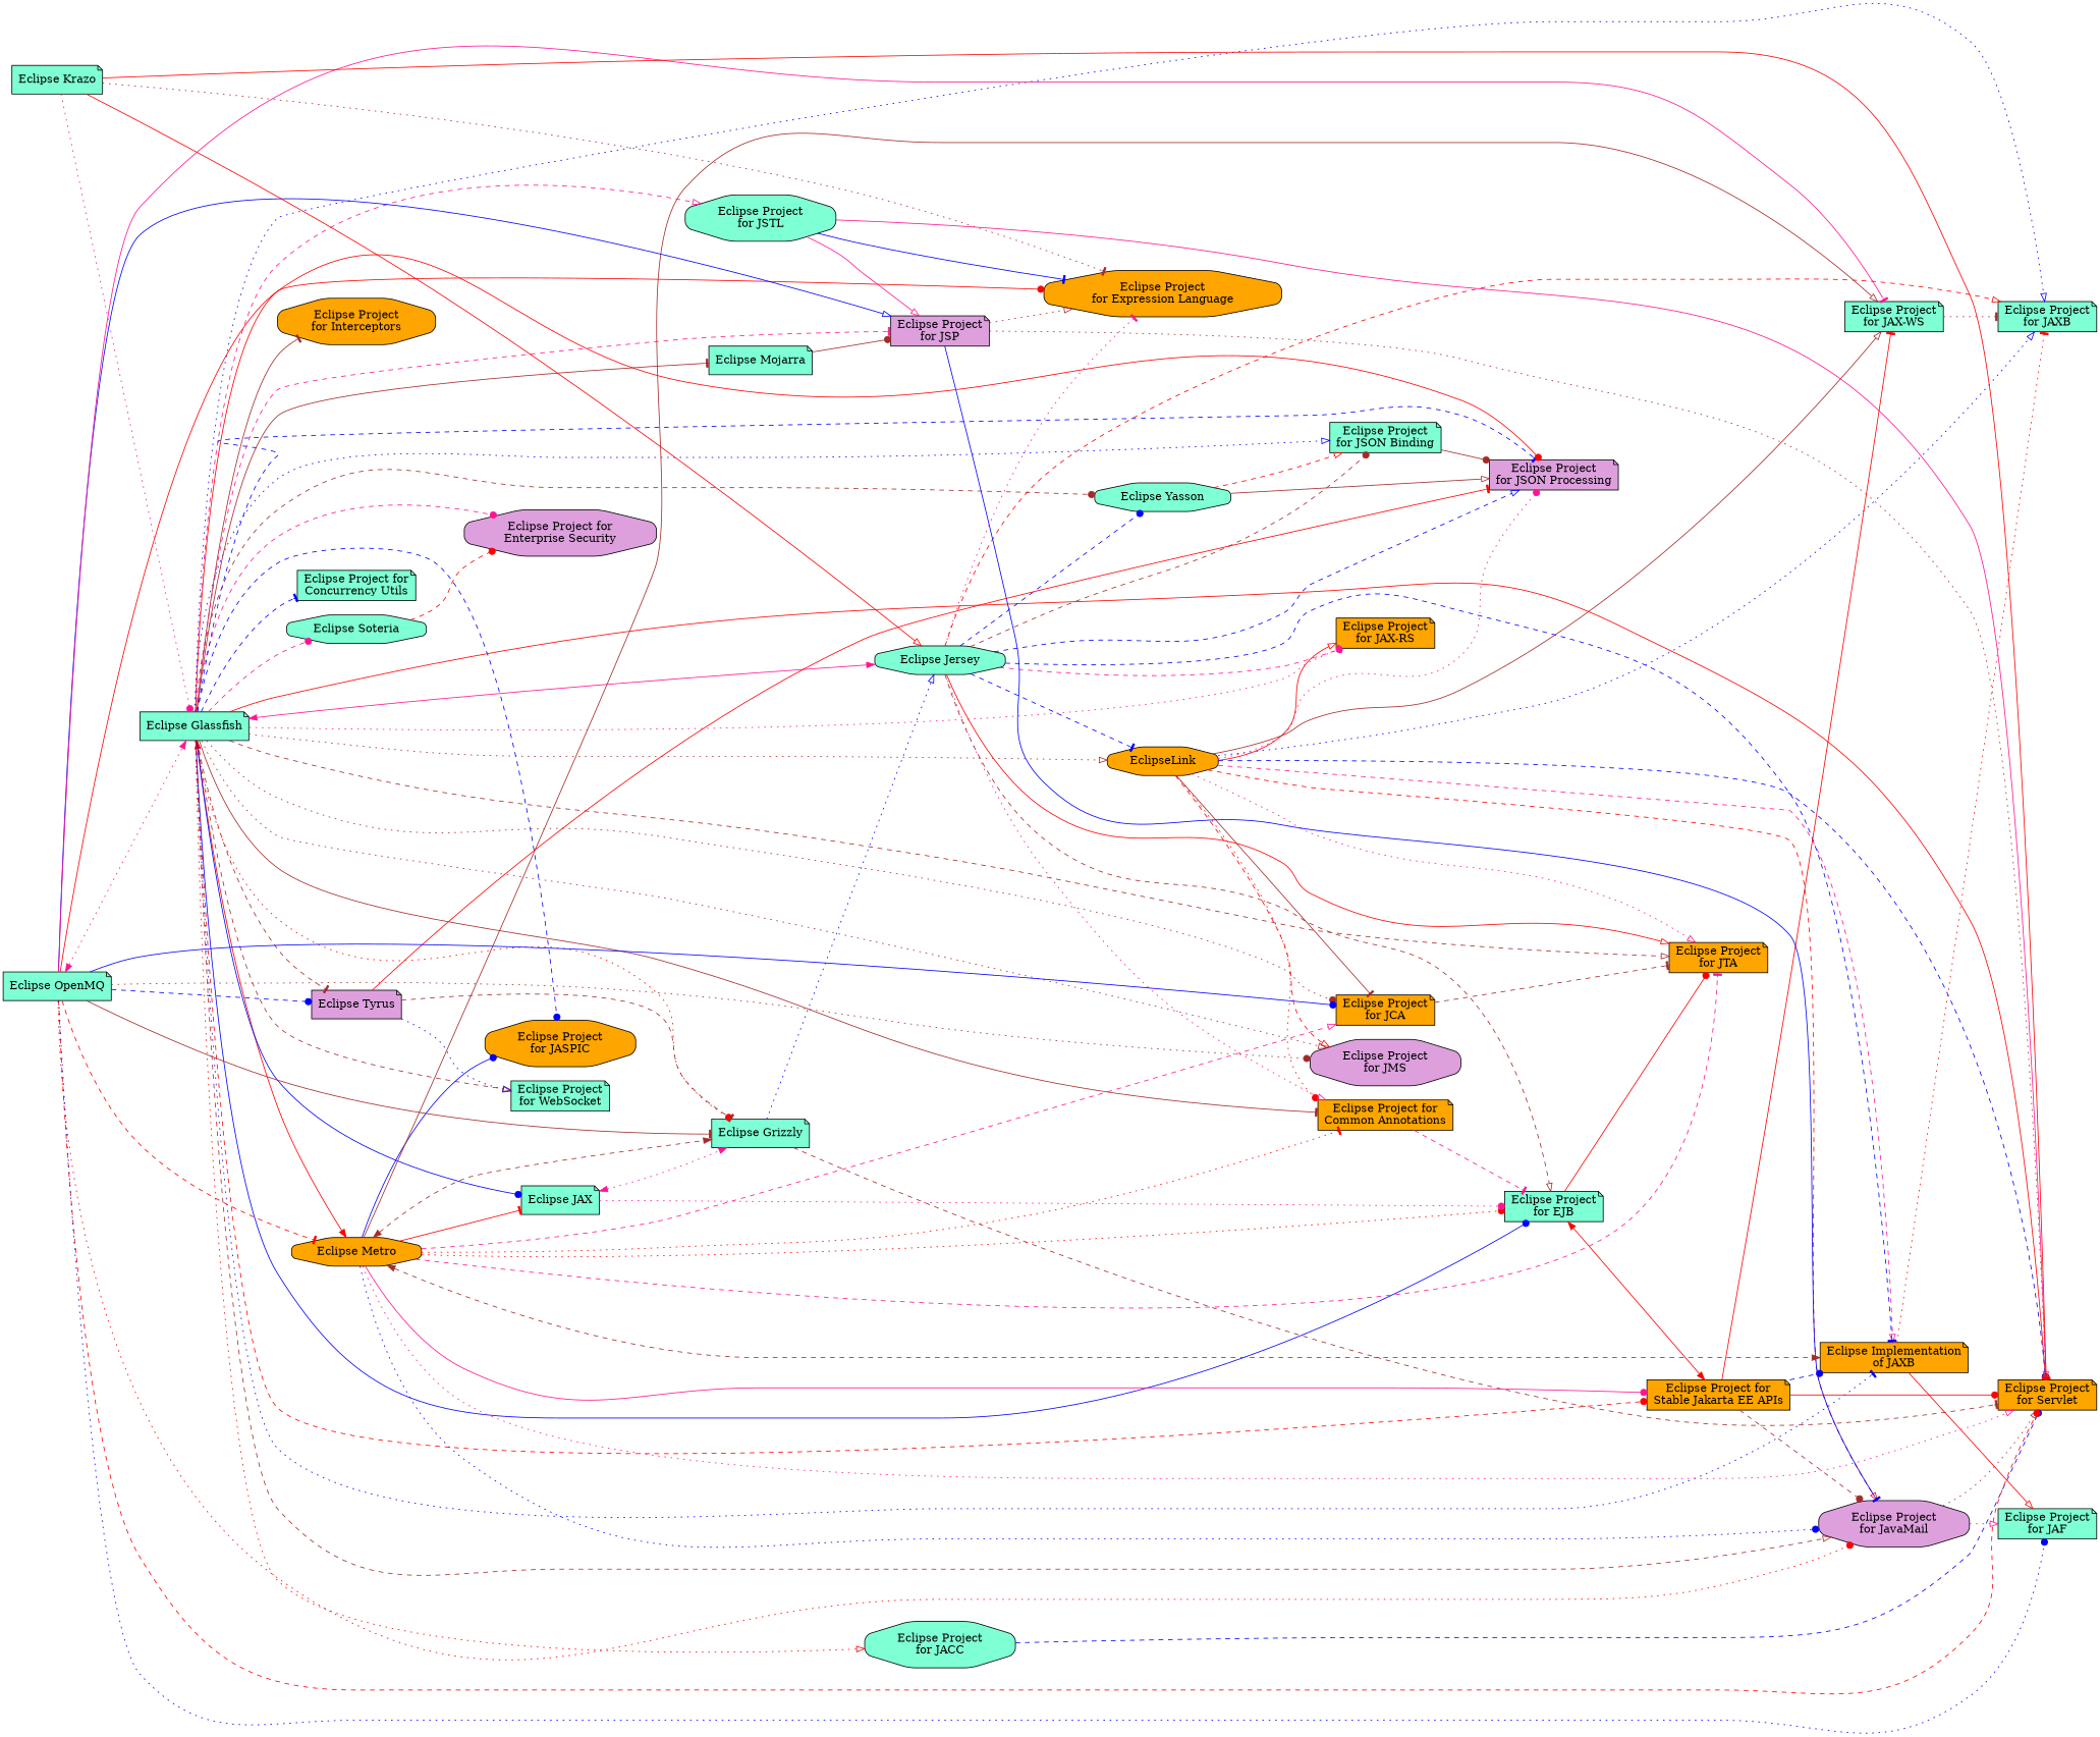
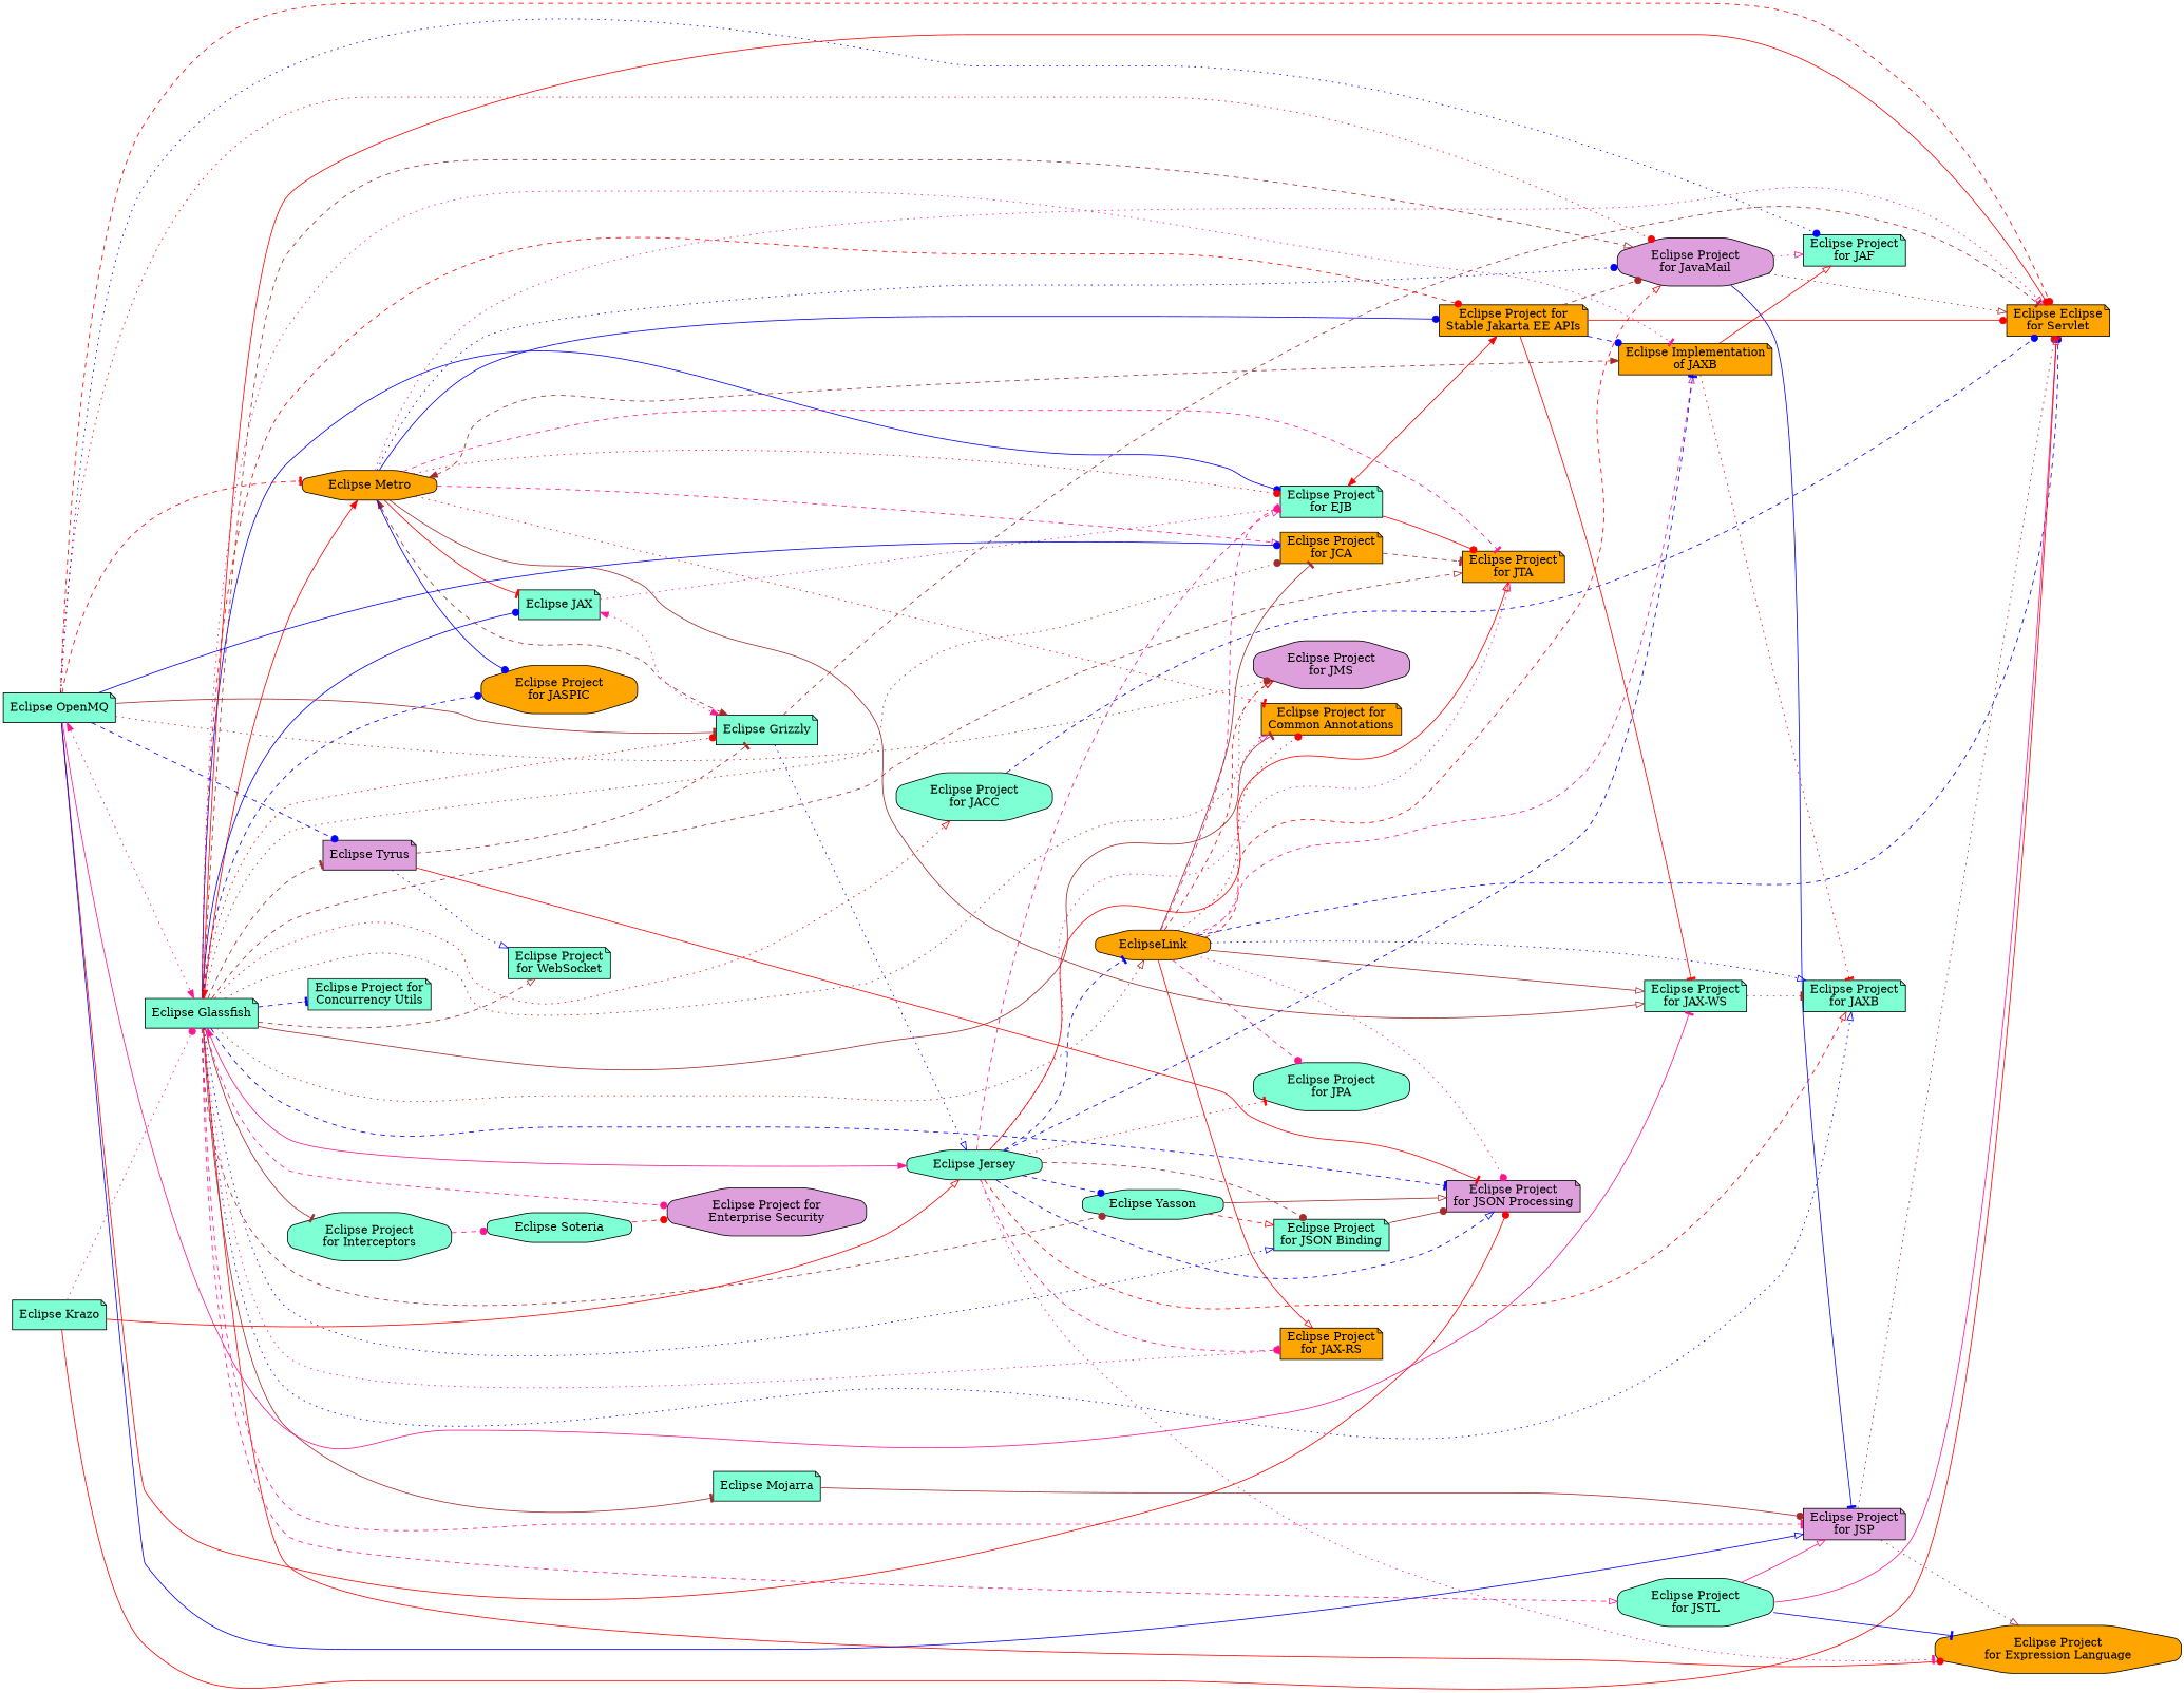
  digraph {
    rank=same
    rankdir=LR
    node [fillcolor=aquamarine shape=note style="rounded,filled"]
    edge [arrowhead=dot color=brown style=dashed]
    n1 [label="Eclipse Glassfish"]
    n2 [fillcolor=orange label="Eclipse Project for\nCommon Annotations"]
    n3 [label="Eclipse Project for\nConcurrency Utils"]
    n4 [fillcolor=orange label=EclipseLink shape=octagon]
    n5 [label="Eclipse Project\nfor EJB"]
    n6 [fillcolor=orange label="Eclipse Project\nfor Expression Language" shape=octagon]
    n7 [fillcolor=plum label="Eclipse Project for\nEnterprise Security" shape=octagon]
    n8 [label="Eclipse Grizzly"]
-   n9 [fillcolor=orange label="Eclipse Project\nfor Interceptors" shape=octagon]
+   n9 [label="Eclipse Project\nfor Interceptors" shape=octagon]
    n10 [label="Eclipse Project\nfor JACC" shape=octagon]
    n11 [fillcolor=plum label="Eclipse Project\nfor JavaMail" shape=octagon]
    n12 [fillcolor=orange label="Eclipse Project\nfor JASPIC" shape=octagon]
    n13 [label="Eclipse Project\nfor JAXB"]
    n14 [fillcolor=orange label="Eclipse Implementation\nof JAXB"]
    n15 [fillcolor=orange label="Eclipse Project\nfor JAX-RS"]
    n16 [fillcolor=orange label="Eclipse Project\nfor JCA"]
    n17 [label="Eclipse Jersey" shape=octagon]
    n18 [fillcolor=plum label="Eclipse Project\nfor JMS" shape=octagon]
    n19 [fillcolor=plum label="Eclipse Project\nfor JSON Processing"]
    n20 [label="Eclipse Project\nfor JSON Binding"]
    n21 [label="Eclipse Yasson" shape=octagon]
    n22 [fillcolor=plum label="Eclipse Project\nfor JSP"]
    n23 [label="Eclipse Project\nfor JSTL" shape=octagon]
    n24 [fillcolor=orange label="Eclipse Project\nfor JTA"]
    n25 [fillcolor=orange label="Eclipse Metro" shape=octagon]
    n26 [label="Eclipse Mojarra"]
    n27 [label="Eclipse JAX"]
    n28 [label="Eclipse Soteria" shape=octagon]
    n29 [fillcolor=orange label="Eclipse Project for\nStable Jakarta EE APIs"]
-   n30 [fillcolor=orange label="Eclipse Project\nfor Servlet"]
+   n30 [fillcolor=orange label="Eclipse Eclipse\nfor Servlet"]
    n31 [fillcolor=plum label="Eclipse Tyrus"]
    n32 [label="Eclipse Project\nfor WebSocket"]
    n33 [label="Eclipse Project\nfor JAX-WS"]
+   n34 [label="Eclipse Project\nfor JPA" shape=octagon]
    n35 [label="Eclipse Project\nfor JAF"]
    n36 [label="Eclipse OpenMQ"]
    n37 [label="Eclipse Krazo"]
    n1 -> n2 [arrowhead=tee style=solid]
    n1 -> n3 [arrowhead=tee color=blue]
    n1 -> n4 [arrowhead=onormal style=dotted]
    n1 -> n5 [color=blue style=solid]
    n1 -> n6 [color=red style=solid]
    n1 -> n7 [color=deeppink]
    n1 -> n8 [color=red style=dotted]
    n1 -> n9 [arrowhead=tee style=solid]
    n1 -> n10 [arrowhead=onormal color=red style=dotted]
    n1 -> n11 [arrowhead=onormal]
    n1 -> n12 [color=blue]
    n1 -> n13 [arrowhead=onormal color=blue style=dotted]
-   n1 -> n14 [arrowhead=tee color=blue style=dotted]
+   n1 -> n14 [arrowhead=tee color=deeppink style=dotted]
    n1 -> n15 [arrowhead=tee color=deeppink style=dotted]
    n1 -> n16 [style=dotted]
    n1 -> n17 [color=deeppink dir=both style=solid arrowhead=""]
    n1 -> n18 [arrowhead=onormal style=dotted]
    n1 -> n19 [arrowhead=tee color=blue]
    n1 -> n20 [arrowhead=onormal color=blue style=dotted]
    n1 -> n21
    n1 -> n22 [arrowhead=tee color=deeppink]
    n1 -> n23 [arrowhead=onormal color=deeppink]
    n1 -> n24 [arrowhead=onormal]
    n1 -> n25 [color=red dir=both style=solid arrowhead=""]
    n1 -> n26 [arrowhead=tee style=solid]
    n1 -> n27 [color=blue style=solid]
-   n1 -> n28 [color=deeppink]
+   n9 -> n28 [color=deeppink]
    n1 -> n29 [color=red]
    n1 -> n30 [color=red style=solid]
    n1 -> n31 [arrowhead=tee]
    n1 -> n32 [arrowhead=onormal]
    n4 -> n2 [color=red style=dotted]
-   n2 -> n5 [arrowhead=tee color=deeppink]
+   n4 -> n5 [arrowhead=tee color=deeppink]
    n4 -> n11 [arrowhead=onormal color=red]
    n4 -> n13 [arrowhead=onormal color=blue style=dotted]
    n4 -> n14 [arrowhead=onormal color=deeppink]
    n4 -> n15 [arrowhead=onormal color=red style=solid]
    n4 -> n16 [arrowhead=tee style=solid]
    n4 -> n18 [arrowhead=onormal color=red]
    n4 -> n19 [color=deeppink style=dotted]
    n4 -> n24 [arrowhead=onormal color=deeppink style=dotted]
    n4 -> n30 [color=blue]
    n4 -> n33 [arrowhead=onormal style=solid]
+   n4 -> n34 [color=deeppink]
    n5 -> n24 [color=red style=solid]
    n5 -> n29 [color=red dir=both style=solid arrowhead=""]
    n8 -> n17 [arrowhead=onormal color=blue style=dotted]
    n8 -> n30 [arrowhead=tee]
    n10 -> n30 [color=blue]
-   n22 -> n11 [arrowhead=tee color=blue style=solid]
+   n11 -> n22 [arrowhead=tee color=blue style=solid]
    n11 -> n30 [arrowhead=onormal style=dotted]
    n11 -> n35 [arrowhead=onormal color=deeppink style=dotted]
    n14 -> n13 [arrowhead=tee color=red style=dotted]
    n14 -> n35 [arrowhead=onormal color=red style=solid]
    n16 -> n24 [arrowhead=tee]
    n17 -> n2 [arrowhead=onormal color=deeppink style=dotted]
    n17 -> n4 [arrowhead=tee color=blue]
-   n17 -> n5 [arrowhead=onormal]
+   n17 -> n5 [arrowhead=onormal color=deeppink]
    n17 -> n6 [arrowhead=tee color=deeppink style=dotted]
    n17 -> n13 [arrowhead=onormal color=red]
    n17 -> n14 [arrowhead=tee color=blue]
    n17 -> n15 [color=deeppink]
    n17 -> n19 [arrowhead=onormal color=blue]
    n17 -> n20
    n17 -> n21 [color=blue]
    n17 -> n24 [arrowhead=onormal color=red style=solid]
+   n17 -> n34 [arrowhead=tee color=red style=dotted]
    n20 -> n19 [style=solid]
    n21 -> n19 [arrowhead=onormal style=solid]
    n21 -> n20 [arrowhead=onormal color=red]
    n22 -> n6 [arrowhead=onormal style=dotted]
    n22 -> n30 [style=dotted]
    n23 -> n6 [arrowhead=tee color=blue style=solid]
    n23 -> n22 [arrowhead=onormal color=deeppink style=solid]
    n23 -> n30 [arrowhead=onormal color=deeppink style=solid]
    n25 -> n2 [arrowhead=tee color=red style=dotted]
    n25 -> n5 [color=red style=dotted]
    n25 -> n8 [dir=both arrowhead=""]
    n25 -> n11 [color=blue style=dotted]
    n25 -> n12 [color=blue style=solid]
    n25 -> n14 [dir=both arrowhead=""]
    n25 -> n16 [arrowhead=onormal color=deeppink]
    n25 -> n24 [arrowhead=tee color=deeppink]
    n25 -> n27 [arrowhead=tee color=red style=solid]
-   n25 -> n29 [color=deeppink style=solid]
+   n25 -> n29 [color=blue style=solid]
    n25 -> n30 [arrowhead=onormal color=deeppink style=dotted]
    n25 -> n33 [arrowhead=onormal style=solid]
    n26 -> n22 [style=solid]
    n27 -> n5 [color=deeppink style=dotted]
    n27 -> n8 [color=deeppink dir=both style=dotted arrowhead=""]
    n28 -> n7 [color=red]
    n29 -> n11
    n29 -> n14 [color=blue]
    n29 -> n30 [color=red style=solid]
    n29 -> n33 [arrowhead=tee color=red style=solid]
    n31 -> n8 [arrowhead=tee]
    n31 -> n19 [arrowhead=tee color=red style=solid]
    n31 -> n32 [arrowhead=onormal color=blue style=dotted]
    n33 -> n13 [arrowhead=tee style=dotted]
    n36 -> n1 [color=deeppink dir=both style=dotted arrowhead=""]
    n36 -> n8 [arrowhead=tee style=solid]
    n36 -> n11 [color=red style=dotted]
    n36 -> n16 [color=blue style=solid]
    n36 -> n18 [style=dotted]
    n36 -> n19 [color=red style=solid]
    n36 -> n22 [arrowhead=onormal color=blue style=solid]
    n36 -> n25 [arrowhead=tee color=red]
    n36 -> n30 [color=red]
    n36 -> n31 [color=blue]
    n36 -> n33 [arrowhead=tee color=deeppink style=solid]
    n36 -> n35 [color=blue style=dotted]
    n37 -> n1 [color=deeppink style=dotted]
-   n37 -> n6 [arrowhead=tee style=dotted]
    n37 -> n17 [arrowhead=onormal color=red style=solid]
    n37 -> n30 [arrowhead=tee color=red style=solid]
  }
